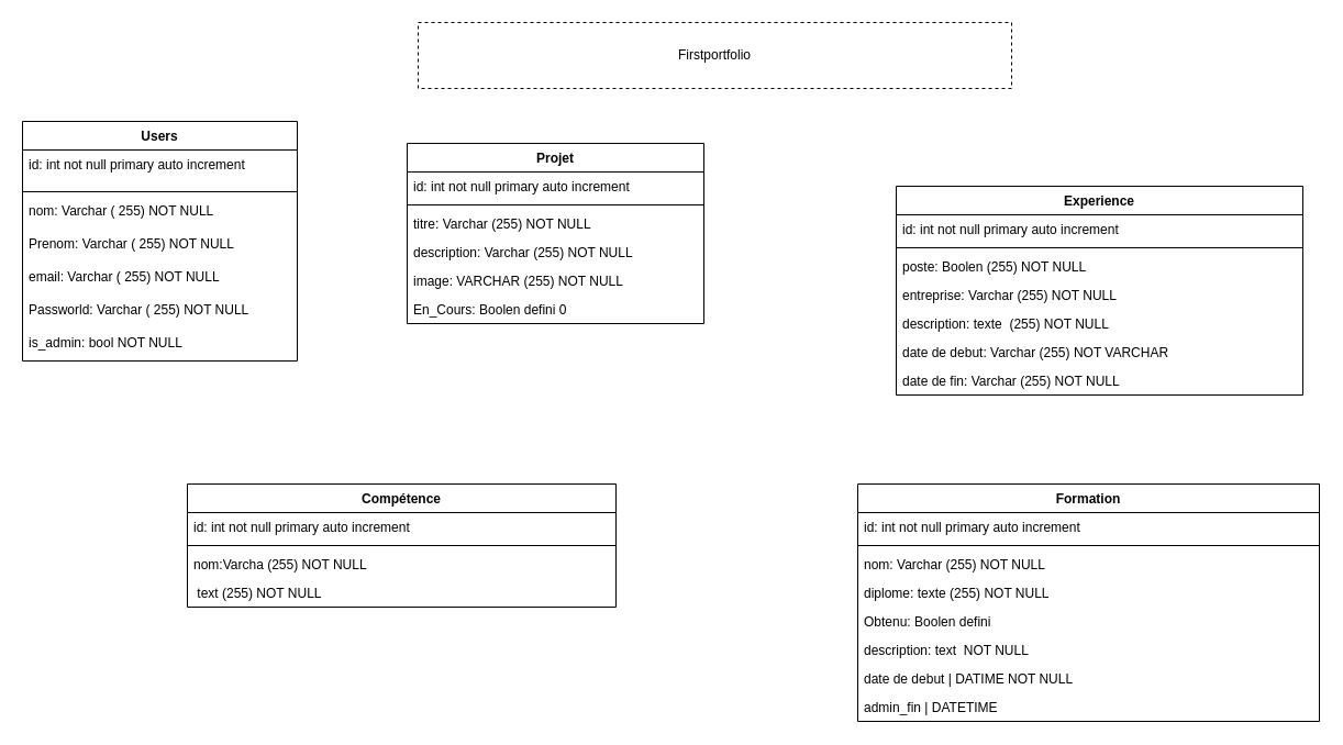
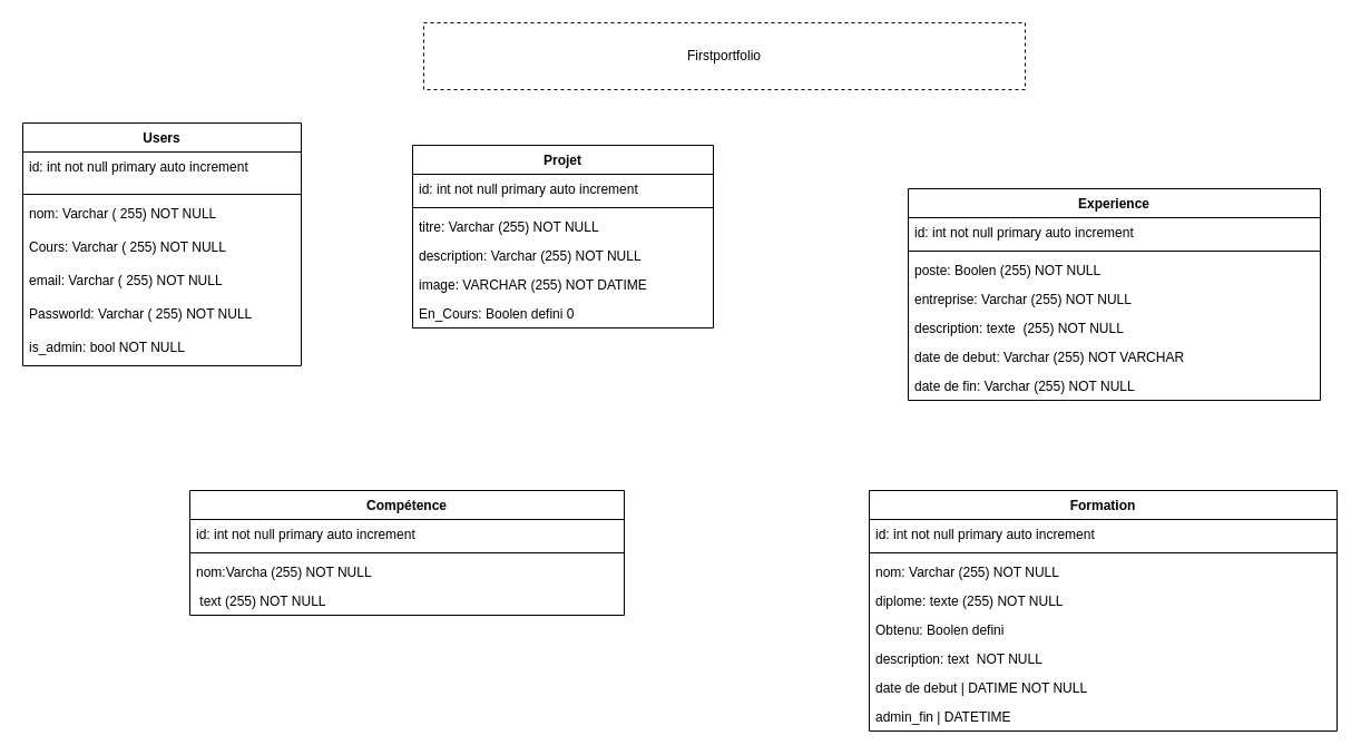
  <mxCell id="0" />
  <mxCell id="1" parent="0" />
  <mxCell id="2" value="Firstportfolio" style="rounded=0;whiteSpace=wrap;html=1;dashed=1;" vertex="1" parent="1"><mxGeometry x="380" y="20" width="540" height="60" as="geometry" /></mxCell>
  <mxCell id="3" value="Users" style="swimlane;fontStyle=1;align=center;verticalAlign=top;childLayout=stackLayout;horizontal=1;startSize=26;horizontalStack=0;resizeParent=1;resizeParentMax=0;resizeLast=0;collapsible=1;marginBottom=0;whiteSpace=wrap;html=1;" vertex="1" parent="1"><mxGeometry x="20" y="110" width="250" height="218" as="geometry" /></mxCell>
  <mxCell id="4" value="id: int not null primary auto increment" style="text;strokeColor=none;fillColor=none;align=left;verticalAlign=top;spacingLeft=4;spacingRight=4;overflow=hidden;rotatable=0;points=[[0,0.5],[1,0.5]];portConstraint=eastwest;whiteSpace=wrap;html=1;" vertex="1" parent="3"><mxGeometry y="26" width="250" height="34" as="geometry" /></mxCell>
  <mxCell id="5" value="" style="line;strokeWidth=1;fillColor=none;align=left;verticalAlign=middle;spacingTop=-1;spacingLeft=3;spacingRight=3;rotatable=0;labelPosition=right;points=[];portConstraint=eastwest;strokeColor=inherit;" vertex="1" parent="3"><mxGeometry y="60" width="250" height="8" as="geometry" /></mxCell>
  <mxCell id="6" value="nom: Varchar ( 255) NOT NULL" style="text;strokeColor=none;fillColor=none;align=left;verticalAlign=top;spacingLeft=4;spacingRight=4;overflow=hidden;rotatable=0;points=[[0,0.5],[1,0.5]];portConstraint=eastwest;whiteSpace=wrap;html=1;" vertex="1" parent="3"><mxGeometry y="68" width="250" height="30" as="geometry" /></mxCell>
- <mxCell id="7" value="Prenom: Varchar ( 255) NOT NULL" style="text;strokeColor=none;fillColor=none;align=left;verticalAlign=top;spacingLeft=4;spacingRight=4;overflow=hidden;rotatable=0;points=[[0,0.5],[1,0.5]];portConstraint=eastwest;whiteSpace=wrap;html=1;" vertex="1" parent="3"><mxGeometry y="98" width="250" height="30" as="geometry" /></mxCell>
+ <mxCell id="7" value="Cours: Varchar ( 255) NOT NULL" style="text;strokeColor=none;fillColor=none;align=left;verticalAlign=top;spacingLeft=4;spacingRight=4;overflow=hidden;rotatable=0;points=[[0,0.5],[1,0.5]];portConstraint=eastwest;whiteSpace=wrap;html=1;" vertex="1" parent="3"><mxGeometry y="98" width="250" height="30" as="geometry" /></mxCell>
  <mxCell id="8" value="email: Varchar ( 255) NOT NULL" style="text;strokeColor=none;fillColor=none;align=left;verticalAlign=top;spacingLeft=4;spacingRight=4;overflow=hidden;rotatable=0;points=[[0,0.5],[1,0.5]];portConstraint=eastwest;whiteSpace=wrap;html=1;" vertex="1" parent="3"><mxGeometry y="128" width="250" height="30" as="geometry" /></mxCell>
  <mxCell id="9" value="Passworld: Varchar ( 255) NOT NULL" style="text;strokeColor=none;fillColor=none;align=left;verticalAlign=top;spacingLeft=4;spacingRight=4;overflow=hidden;rotatable=0;points=[[0,0.5],[1,0.5]];portConstraint=eastwest;whiteSpace=wrap;html=1;" vertex="1" parent="3"><mxGeometry y="158" width="250" height="30" as="geometry" /></mxCell>
  <mxCell id="10" value="is_admin: bool NOT NULL" style="text;strokeColor=none;fillColor=none;align=left;verticalAlign=top;spacingLeft=4;spacingRight=4;overflow=hidden;rotatable=0;points=[[0,0.5],[1,0.5]];portConstraint=eastwest;whiteSpace=wrap;html=1;" vertex="1" parent="3"><mxGeometry y="188" width="250" height="30" as="geometry" /></mxCell>
  <mxCell id="11" value="Compétence" style="swimlane;fontStyle=1;align=center;verticalAlign=top;childLayout=stackLayout;horizontal=1;startSize=26;horizontalStack=0;resizeParent=1;resizeParentMax=0;resizeLast=0;collapsible=1;marginBottom=0;whiteSpace=wrap;html=1;" vertex="1" parent="1"><mxGeometry x="170" y="440" width="390" height="112" as="geometry" /></mxCell>
  <mxCell id="12" value="id: int not null primary auto increment" style="text;strokeColor=none;fillColor=none;align=left;verticalAlign=top;spacingLeft=4;spacingRight=4;overflow=hidden;rotatable=0;points=[[0,0.5],[1,0.5]];portConstraint=eastwest;whiteSpace=wrap;html=1;" vertex="1" parent="11"><mxGeometry y="26" width="390" height="26" as="geometry" /></mxCell>
  <mxCell id="13" value="" style="line;strokeWidth=1;fillColor=none;align=left;verticalAlign=middle;spacingTop=-1;spacingLeft=3;spacingRight=3;rotatable=0;labelPosition=right;points=[];portConstraint=eastwest;strokeColor=inherit;" vertex="1" parent="11"><mxGeometry y="52" width="390" height="8" as="geometry" /></mxCell>
  <mxCell id="14" value="nom:Varcha (255) NOT NULL" style="text;strokeColor=none;fillColor=none;align=left;verticalAlign=top;spacingLeft=4;spacingRight=4;overflow=hidden;rotatable=0;points=[[0,0.5],[1,0.5]];portConstraint=eastwest;whiteSpace=wrap;html=1;" vertex="1" parent="11"><mxGeometry y="60" width="390" height="26" as="geometry" /></mxCell>
  <mxCell id="15" value="&amp;nbsp;text (255) NOT NULL" style="text;strokeColor=none;fillColor=none;align=left;verticalAlign=top;spacingLeft=4;spacingRight=4;overflow=hidden;rotatable=0;points=[[0,0.5],[1,0.5]];portConstraint=eastwest;whiteSpace=wrap;html=1;" vertex="1" parent="11"><mxGeometry y="86" width="390" height="26" as="geometry" /></mxCell>
  <mxCell id="16" value="Experience" style="swimlane;fontStyle=1;align=center;verticalAlign=top;childLayout=stackLayout;horizontal=1;startSize=26;horizontalStack=0;resizeParent=1;resizeParentMax=0;resizeLast=0;collapsible=1;marginBottom=0;whiteSpace=wrap;html=1;" vertex="1" parent="1"><mxGeometry x="815" y="169" width="370" height="190" as="geometry" /></mxCell>
  <mxCell id="17" value="id: int not null primary auto increment" style="text;strokeColor=none;fillColor=none;align=left;verticalAlign=top;spacingLeft=4;spacingRight=4;overflow=hidden;rotatable=0;points=[[0,0.5],[1,0.5]];portConstraint=eastwest;whiteSpace=wrap;html=1;" vertex="1" parent="16"><mxGeometry y="26" width="370" height="26" as="geometry" /></mxCell>
  <mxCell id="18" value="" style="line;strokeWidth=1;fillColor=none;align=left;verticalAlign=middle;spacingTop=-1;spacingLeft=3;spacingRight=3;rotatable=0;labelPosition=right;points=[];portConstraint=eastwest;strokeColor=inherit;" vertex="1" parent="16"><mxGeometry y="52" width="370" height="8" as="geometry" /></mxCell>
  <mxCell id="19" value="poste: Boolen (255) NOT NULL" style="text;strokeColor=none;fillColor=none;align=left;verticalAlign=top;spacingLeft=4;spacingRight=4;overflow=hidden;rotatable=0;points=[[0,0.5],[1,0.5]];portConstraint=eastwest;whiteSpace=wrap;html=1;" vertex="1" parent="16"><mxGeometry y="60" width="370" height="26" as="geometry" /></mxCell>
  <mxCell id="20" value="entreprise: Varchar (255) NOT NULL" style="text;strokeColor=none;fillColor=none;align=left;verticalAlign=top;spacingLeft=4;spacingRight=4;overflow=hidden;rotatable=0;points=[[0,0.5],[1,0.5]];portConstraint=eastwest;whiteSpace=wrap;html=1;" vertex="1" parent="16"><mxGeometry y="86" width="370" height="26" as="geometry" /></mxCell>
  <mxCell id="21" value="description: texte&amp;nbsp; (255) NOT NULL" style="text;strokeColor=none;fillColor=none;align=left;verticalAlign=top;spacingLeft=4;spacingRight=4;overflow=hidden;rotatable=0;points=[[0,0.5],[1,0.5]];portConstraint=eastwest;whiteSpace=wrap;html=1;" vertex="1" parent="16"><mxGeometry y="112" width="370" height="26" as="geometry" /></mxCell>
  <mxCell id="22" value="date de debut: Varchar (255) NOT VARCHAR" style="text;strokeColor=none;fillColor=none;align=left;verticalAlign=top;spacingLeft=4;spacingRight=4;overflow=hidden;rotatable=0;points=[[0,0.5],[1,0.5]];portConstraint=eastwest;whiteSpace=wrap;html=1;" vertex="1" parent="16"><mxGeometry y="138" width="370" height="26" as="geometry" /></mxCell>
  <mxCell id="23" value="date de fin: Varchar (255) NOT NULL" style="text;strokeColor=none;fillColor=none;align=left;verticalAlign=top;spacingLeft=4;spacingRight=4;overflow=hidden;rotatable=0;points=[[0,0.5],[1,0.5]];portConstraint=eastwest;whiteSpace=wrap;html=1;" vertex="1" parent="16"><mxGeometry y="164" width="370" height="26" as="geometry" /></mxCell>
  <mxCell id="24" value="Projet" style="swimlane;fontStyle=1;align=center;verticalAlign=top;childLayout=stackLayout;horizontal=1;startSize=26;horizontalStack=0;resizeParent=1;resizeParentMax=0;resizeLast=0;collapsible=1;marginBottom=0;whiteSpace=wrap;html=1;" vertex="1" parent="1"><mxGeometry x="370" y="130" width="270" height="164" as="geometry" /></mxCell>
  <mxCell id="25" value="id: int not null primary auto increment" style="text;strokeColor=none;fillColor=none;align=left;verticalAlign=top;spacingLeft=4;spacingRight=4;overflow=hidden;rotatable=0;points=[[0,0.5],[1,0.5]];portConstraint=eastwest;whiteSpace=wrap;html=1;" vertex="1" parent="24"><mxGeometry y="26" width="270" height="26" as="geometry" /></mxCell>
  <mxCell id="26" value="" style="line;strokeWidth=1;fillColor=none;align=left;verticalAlign=middle;spacingTop=-1;spacingLeft=3;spacingRight=3;rotatable=0;labelPosition=right;points=[];portConstraint=eastwest;strokeColor=inherit;" vertex="1" parent="24"><mxGeometry y="52" width="270" height="8" as="geometry" /></mxCell>
  <mxCell id="27" value="titre: Varchar (255) NOT NULL" style="text;strokeColor=none;fillColor=none;align=left;verticalAlign=top;spacingLeft=4;spacingRight=4;overflow=hidden;rotatable=0;points=[[0,0.5],[1,0.5]];portConstraint=eastwest;whiteSpace=wrap;html=1;" vertex="1" parent="24"><mxGeometry y="60" width="270" height="26" as="geometry" /></mxCell>
  <mxCell id="28" value="description: Varchar (255) NOT NULL" style="text;strokeColor=none;fillColor=none;align=left;verticalAlign=top;spacingLeft=4;spacingRight=4;overflow=hidden;rotatable=0;points=[[0,0.5],[1,0.5]];portConstraint=eastwest;whiteSpace=wrap;html=1;" vertex="1" parent="24"><mxGeometry y="86" width="270" height="26" as="geometry" /></mxCell>
- <mxCell id="29" value="image: VARCHAR (255) NOT NULL" style="text;strokeColor=none;fillColor=none;align=left;verticalAlign=top;spacingLeft=4;spacingRight=4;overflow=hidden;rotatable=0;points=[[0,0.5],[1,0.5]];portConstraint=eastwest;whiteSpace=wrap;html=1;" vertex="1" parent="24"><mxGeometry y="112" width="270" height="26" as="geometry" /></mxCell>
+ <mxCell id="29" value="image: VARCHAR (255) NOT DATIME" style="text;strokeColor=none;fillColor=none;align=left;verticalAlign=top;spacingLeft=4;spacingRight=4;overflow=hidden;rotatable=0;points=[[0,0.5],[1,0.5]];portConstraint=eastwest;whiteSpace=wrap;html=1;" vertex="1" parent="24"><mxGeometry y="112" width="270" height="26" as="geometry" /></mxCell>
  <mxCell id="30" value="En_Cours: Boolen defini 0" style="text;strokeColor=none;fillColor=none;align=left;verticalAlign=top;spacingLeft=4;spacingRight=4;overflow=hidden;rotatable=0;points=[[0,0.5],[1,0.5]];portConstraint=eastwest;whiteSpace=wrap;html=1;" vertex="1" parent="24"><mxGeometry y="138" width="270" height="26" as="geometry" /></mxCell>
  <mxCell id="31" value="Formation" style="swimlane;fontStyle=1;align=center;verticalAlign=top;childLayout=stackLayout;horizontal=1;startSize=26;horizontalStack=0;resizeParent=1;resizeParentMax=0;resizeLast=0;collapsible=1;marginBottom=0;whiteSpace=wrap;html=1;" vertex="1" parent="1"><mxGeometry x="780" y="440" width="420" height="216" as="geometry" /></mxCell>
  <mxCell id="32" value="id: int not null primary auto increment" style="text;strokeColor=none;fillColor=none;align=left;verticalAlign=top;spacingLeft=4;spacingRight=4;overflow=hidden;rotatable=0;points=[[0,0.5],[1,0.5]];portConstraint=eastwest;whiteSpace=wrap;html=1;" vertex="1" parent="31"><mxGeometry y="26" width="420" height="26" as="geometry" /></mxCell>
  <mxCell id="33" value="" style="line;strokeWidth=1;fillColor=none;align=left;verticalAlign=middle;spacingTop=-1;spacingLeft=3;spacingRight=3;rotatable=0;labelPosition=right;points=[];portConstraint=eastwest;strokeColor=inherit;" vertex="1" parent="31"><mxGeometry y="52" width="420" height="8" as="geometry" /></mxCell>
  <mxCell id="34" value="nom: Varchar (255) NOT NULL" style="text;strokeColor=none;fillColor=none;align=left;verticalAlign=top;spacingLeft=4;spacingRight=4;overflow=hidden;rotatable=0;points=[[0,0.5],[1,0.5]];portConstraint=eastwest;whiteSpace=wrap;html=1;" vertex="1" parent="31"><mxGeometry y="60" width="420" height="26" as="geometry" /></mxCell>
  <mxCell id="35" value="diplome: texte (255) NOT NULL" style="text;strokeColor=none;fillColor=none;align=left;verticalAlign=top;spacingLeft=4;spacingRight=4;overflow=hidden;rotatable=0;points=[[0,0.5],[1,0.5]];portConstraint=eastwest;whiteSpace=wrap;html=1;" vertex="1" parent="31"><mxGeometry y="86" width="420" height="26" as="geometry" /></mxCell>
  <mxCell id="36" value="Obtenu: Boolen defini" style="text;strokeColor=none;fillColor=none;align=left;verticalAlign=top;spacingLeft=4;spacingRight=4;overflow=hidden;rotatable=0;points=[[0,0.5],[1,0.5]];portConstraint=eastwest;whiteSpace=wrap;html=1;" vertex="1" parent="31"><mxGeometry y="112" width="420" height="26" as="geometry" /></mxCell>
  <mxCell id="37" value="description: text&amp;nbsp; NOT NULL" style="text;strokeColor=none;fillColor=none;align=left;verticalAlign=top;spacingLeft=4;spacingRight=4;overflow=hidden;rotatable=0;points=[[0,0.5],[1,0.5]];portConstraint=eastwest;whiteSpace=wrap;html=1;" vertex="1" parent="31"><mxGeometry y="138" width="420" height="26" as="geometry" /></mxCell>
  <mxCell id="38" value="date de debut | DATIME NOT NULL" style="text;strokeColor=none;fillColor=none;align=left;verticalAlign=top;spacingLeft=4;spacingRight=4;overflow=hidden;rotatable=0;points=[[0,0.5],[1,0.5]];portConstraint=eastwest;whiteSpace=wrap;html=1;" vertex="1" parent="31"><mxGeometry y="164" width="420" height="26" as="geometry" /></mxCell>
  <mxCell id="39" value="admin_fin | DATETIME " style="text;strokeColor=none;fillColor=none;align=left;verticalAlign=top;spacingLeft=4;spacingRight=4;overflow=hidden;rotatable=0;points=[[0,0.5],[1,0.5]];portConstraint=eastwest;whiteSpace=wrap;html=1;" vertex="1" parent="31"><mxGeometry y="190" width="420" height="26" as="geometry" /></mxCell>
